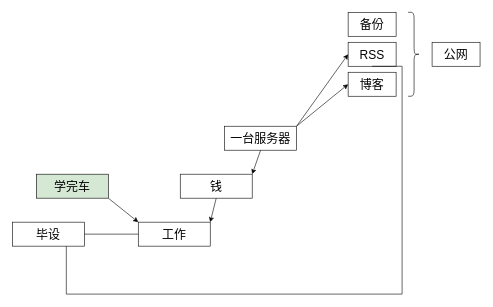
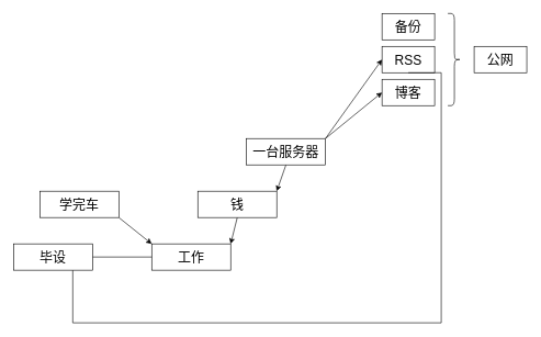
  <mxCell id="0" />
  <mxCell id="1" parent="0" />
  <mxCell id="2" style="edgeStyle=none;rounded=0;orthogonalLoop=1;jettySize=auto;html=1;exitX=1;exitY=0;exitDx=0;exitDy=0;entryX=0;entryY=0.5;entryDx=0;entryDy=0;fontSize=20;" edge="1" parent="1" source="5" target="7"><mxGeometry relative="1" as="geometry" /></mxCell>
  <mxCell id="3" style="edgeStyle=none;rounded=0;orthogonalLoop=1;jettySize=auto;html=1;exitX=1;exitY=0;exitDx=0;exitDy=0;entryX=0;entryY=0.5;entryDx=0;entryDy=0;fontSize=20;" edge="1" parent="1" source="5" target="8"><mxGeometry relative="1" as="geometry" /></mxCell>
  <mxCell id="4" style="edgeStyle=none;rounded=0;orthogonalLoop=1;jettySize=auto;html=1;exitX=0.5;exitY=1;exitDx=0;exitDy=0;fontSize=20;entryX=1;entryY=0;entryDx=0;entryDy=0;" edge="1" parent="1" source="5" target="12"><mxGeometry relative="1" as="geometry"><mxPoint x="380" y="330" as="targetPoint" /></mxGeometry></mxCell>
  <mxCell id="5" value="一台服务器" style="rounded=0;whiteSpace=wrap;html=1;fontSize=20;" vertex="1" parent="1"><mxGeometry x="374" y="210" width="120" height="40" as="geometry" /></mxCell>
  <mxCell id="6" value="备份" style="rounded=0;whiteSpace=wrap;html=1;fontSize=20;" vertex="1" parent="1"><mxGeometry x="580" y="20" width="80" height="40" as="geometry" /></mxCell>
  <mxCell id="7" value="RSS" style="rounded=0;whiteSpace=wrap;html=1;fontSize=20;" vertex="1" parent="1"><mxGeometry x="580" y="70" width="80" height="40" as="geometry" /></mxCell>
  <mxCell id="8" value="博客" style="rounded=0;whiteSpace=wrap;html=1;fontSize=20;" vertex="1" parent="1"><mxGeometry x="580" y="120" width="80" height="40" as="geometry" /></mxCell>
  <mxCell id="9" value="公网" style="rounded=0;whiteSpace=wrap;html=1;fontSize=20;" vertex="1" parent="1"><mxGeometry x="720" y="70" width="80" height="40" as="geometry" /></mxCell>
  <mxCell id="10" value="" style="shape=curlyBracket;whiteSpace=wrap;html=1;rounded=1;fontSize=20;rotation=-180;" vertex="1" parent="1"><mxGeometry x="680" y="20" width="20" height="140" as="geometry" /></mxCell>
  <mxCell id="11" style="edgeStyle=none;rounded=0;orthogonalLoop=1;jettySize=auto;html=1;exitX=0.5;exitY=1;exitDx=0;exitDy=0;entryX=1;entryY=0;entryDx=0;entryDy=0;fontSize=20;" edge="1" parent="1" source="12" target="13"><mxGeometry relative="1" as="geometry" /></mxCell>
  <mxCell id="12" value="钱" style="whiteSpace=wrap;html=1;fontSize=20;" vertex="1" parent="1"><mxGeometry x="300" y="290" width="120" height="40" as="geometry" /></mxCell>
  <mxCell id="13" value="工作" style="whiteSpace=wrap;html=1;fontSize=20;" vertex="1" parent="1"><mxGeometry x="230" y="370" width="120" height="40" as="geometry" /></mxCell>
  <mxCell id="14" style="edgeStyle=none;rounded=0;orthogonalLoop=1;jettySize=auto;html=1;exitX=1;exitY=1;exitDx=0;exitDy=0;entryX=0;entryY=0;entryDx=0;entryDy=0;fontSize=20;" edge="1" parent="1" source="15" target="13"><mxGeometry relative="1" as="geometry" /></mxCell>
- <mxCell id="15" value="学完车" style="whiteSpace=wrap;html=1;fontSize=20;fillColor=#d5e8d4;" vertex="1" parent="1"><mxGeometry x="60" y="290" width="120" height="40" as="geometry" /></mxCell>
+ <mxCell id="15" value="学完车" style="whiteSpace=wrap;html=1;fontSize=20;" vertex="1" parent="1"><mxGeometry x="60" y="290" width="120" height="40" as="geometry" /></mxCell>
  <mxCell id="16" style="edgeStyle=none;rounded=0;orthogonalLoop=1;jettySize=auto;html=1;exitX=1;exitY=0.5;exitDx=0;exitDy=0;entryX=0;entryY=0.5;entryDx=0;entryDy=0;fontSize=20;endArrow=none;endFill=0;" edge="1" parent="1" source="18" target="13"><mxGeometry relative="1" as="geometry" /></mxCell>
  <mxCell id="17" style="edgeStyle=orthogonalEdgeStyle;rounded=0;orthogonalLoop=1;jettySize=auto;html=1;exitX=0.75;exitY=1;exitDx=0;exitDy=0;entryX=0.5;entryY=1;entryDx=0;entryDy=0;endArrow=none;endFill=0;fontSize=20;" edge="1" parent="1" source="18" target="7"><mxGeometry relative="1" as="geometry"><Array as="points"><mxPoint x="110" y="490" /><mxPoint x="670" y="490" /><mxPoint x="670" y="110" /></Array></mxGeometry></mxCell>
  <mxCell id="18" value="毕设" style="whiteSpace=wrap;html=1;fontSize=20;" vertex="1" parent="1"><mxGeometry y="370" width="120" height="40" as="geometry" x="20" /></mxCell>
